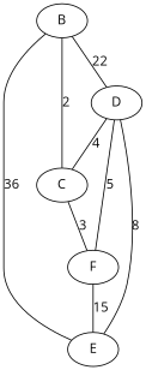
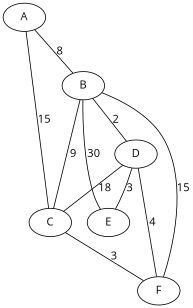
  graph {
    fontname="Open Sans"
    node [fontname="Open Sans"]
    edge [fontname="Open Sans"]
+   n1 [label=A]
    n2 [label=B]
    n3 [label=C]
    n4 [label=E]
    n5 [label=D]
    n6 [label=F]
-   n2 -- n3 [label=2]
-   n2 -- n4 [label=36]
-   n2 -- n5 [label=22]
+   n1 -- n2 [label=8]
+   n1 -- n3 [label=15]
+   n2 -- n3 [label=9]
+   n2 -- n4 [label=30]
+   n2 -- n5 [label=2]
    n3 -- n6 [label=3]
-   n5 -- n3 [label=4]
-   n5 -- n4 [label=8]
-   n5 -- n6 [label=5]
-   n6 -- n4 [label=15]
+   n5 -- n3 [label=18]
+   n5 -- n4 [label=3]
+   n5 -- n6 [label=4]
+   n6 -- n2 [label=15]
  }
